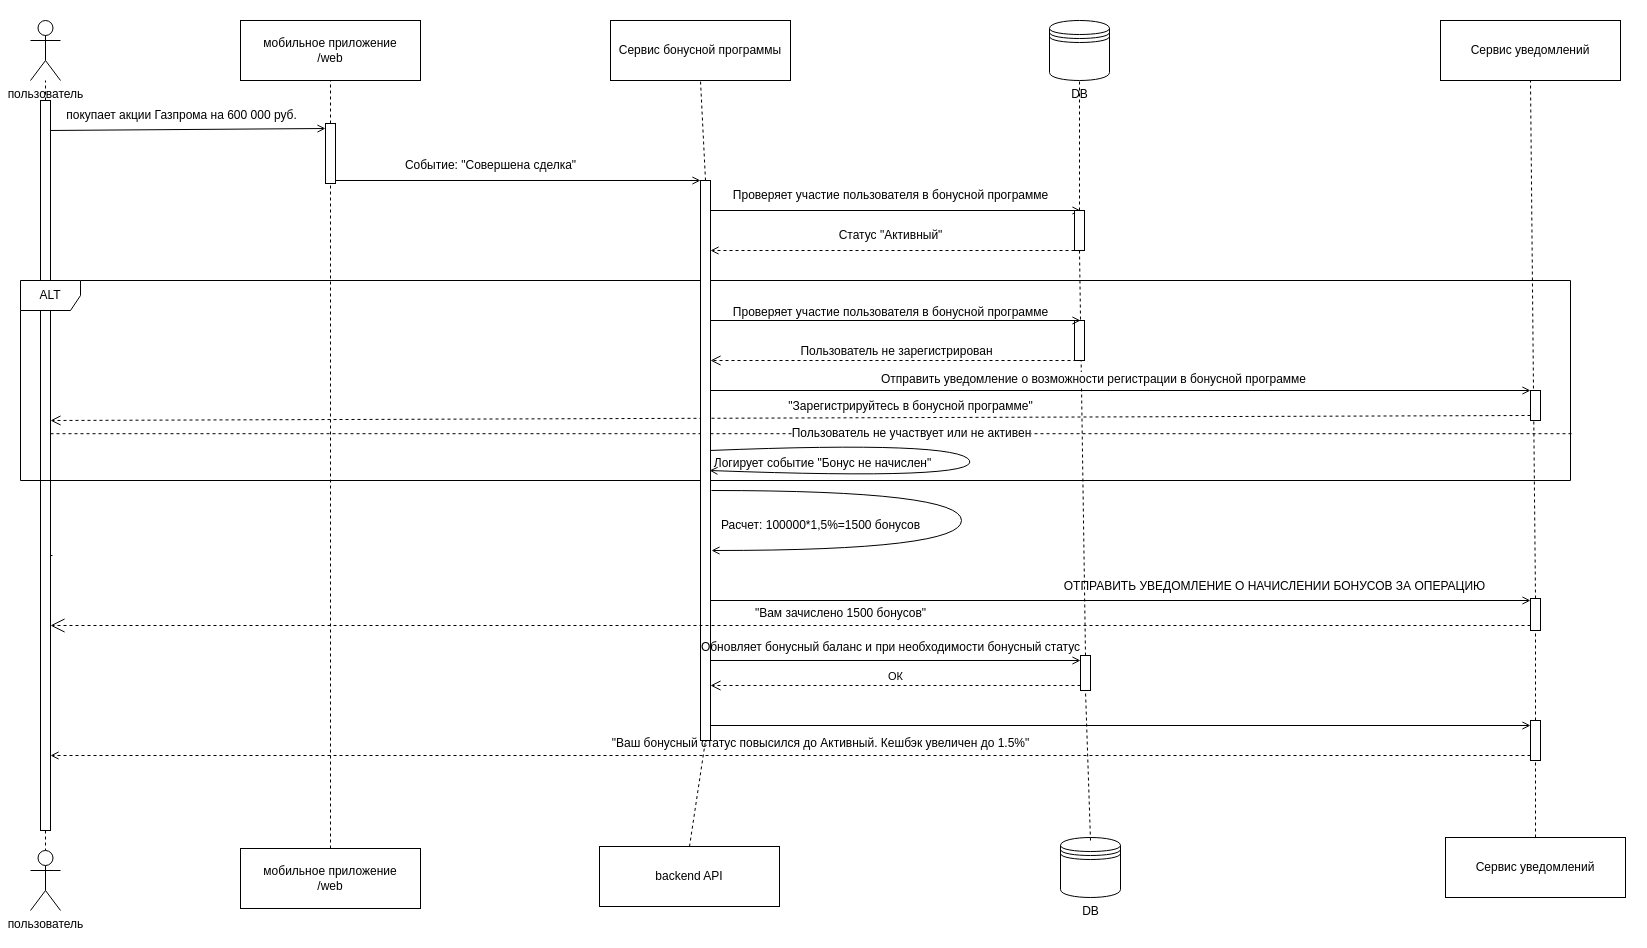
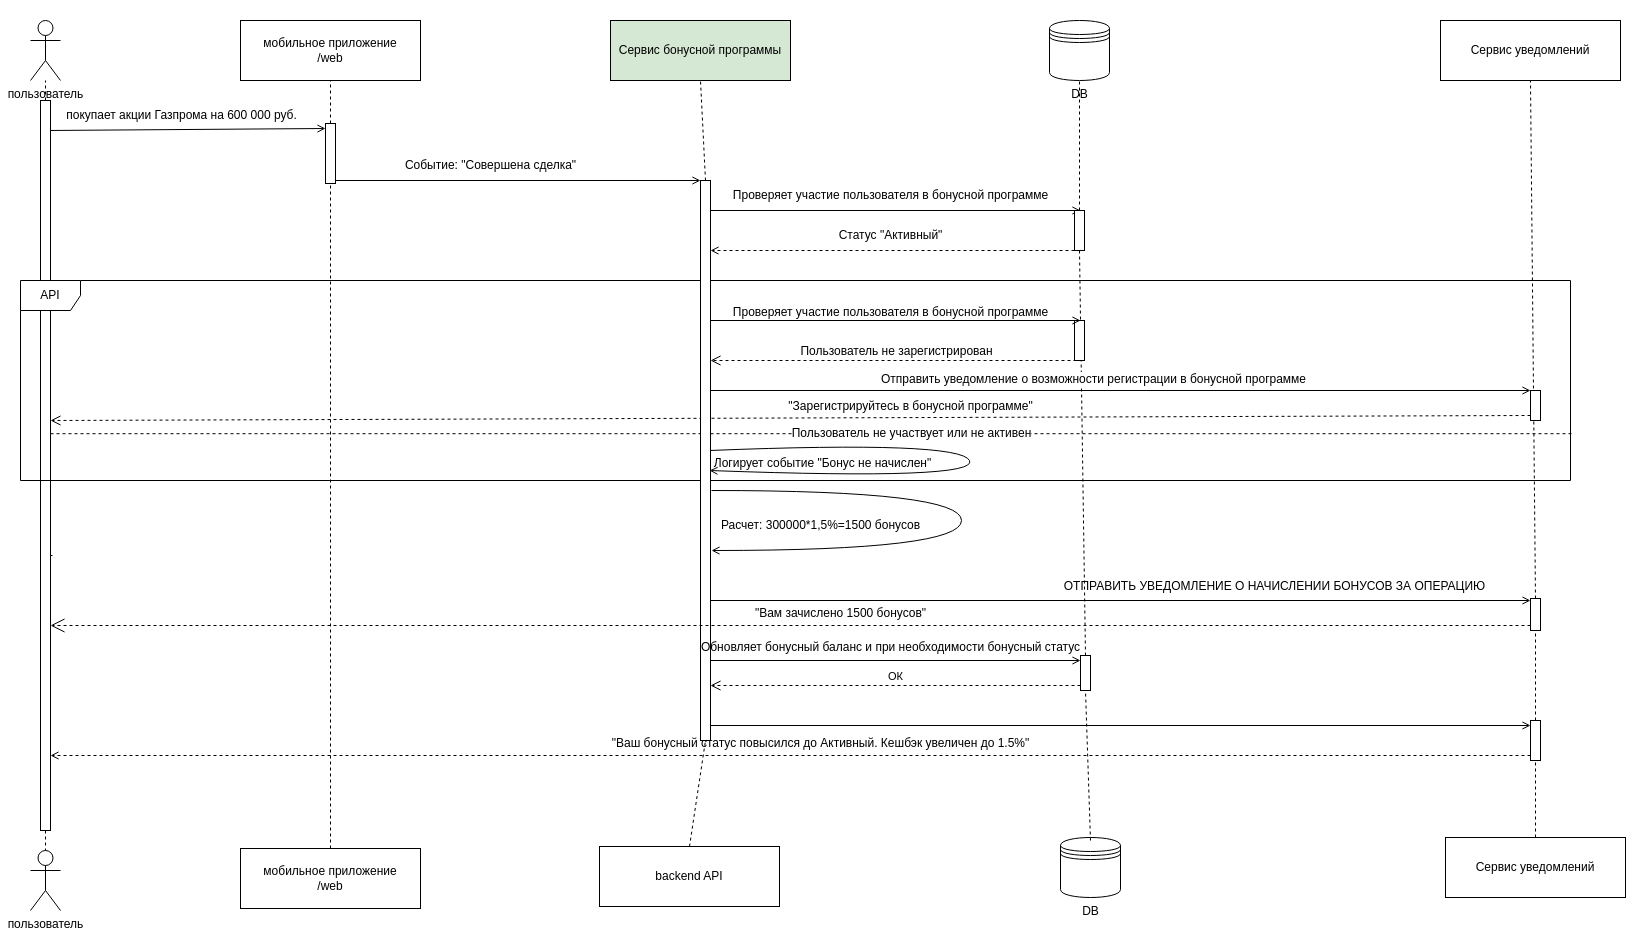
  <mxCell id="0" />
  <mxCell id="1" parent="0" />
  <mxCell id="2" value="пользователь&lt;div&gt;&lt;br&gt;&lt;/div&gt;" style="shape=umlActor;verticalLabelPosition=bottom;verticalAlign=top;html=1;outlineConnect=0;" parent="1" vertex="1"><mxGeometry x="30" y="20" width="30" height="60" as="geometry" /></mxCell>
  <mxCell id="3" value="пользователь&lt;div&gt;&lt;br&gt;&lt;/div&gt;" style="shape=umlActor;verticalLabelPosition=bottom;verticalAlign=top;html=1;outlineConnect=0;" parent="1" vertex="1"><mxGeometry x="30" y="850" width="30" height="60" as="geometry" /></mxCell>
  <mxCell id="4" value="мобильное приложение&lt;div&gt;/web&lt;/div&gt;" style="rounded=0;whiteSpace=wrap;html=1;" parent="1" vertex="1"><mxGeometry x="240" y="20" width="180" height="60" as="geometry" /></mxCell>
  <mxCell id="5" value="мобильное приложение&lt;div&gt;/web&lt;/div&gt;" style="rounded=0;whiteSpace=wrap;html=1;" parent="1" vertex="1"><mxGeometry x="240" y="848" width="180" height="60" as="geometry" /></mxCell>
- <mxCell id="6" value="Сервис бонусной программы" style="rounded=0;whiteSpace=wrap;html=1;" parent="1" vertex="1"><mxGeometry x="610" y="20" width="180" height="60" as="geometry" /></mxCell>
+ <mxCell id="6" value="Сервис бонусной программы" style="rounded=0;whiteSpace=wrap;html=1;fillColor=#d5e8d4;" parent="1" vertex="1"><mxGeometry x="610" y="20" width="180" height="60" as="geometry" /></mxCell>
  <mxCell id="7" value="backend API" style="rounded=0;whiteSpace=wrap;html=1;" parent="1" vertex="1"><mxGeometry x="599" y="846" width="180" height="60" as="geometry" /></mxCell>
  <mxCell id="8" value="" style="endArrow=none;html=1;rounded=0;exitX=0.5;exitY=0;exitDx=0;exitDy=0;exitPerimeter=0;dashed=1;" parent="1" source="25" target="2" edge="1"><mxGeometry width="50" height="50" relative="1" as="geometry"><mxPoint x="52" y="555" as="sourcePoint" /><mxPoint x="720" y="270" as="targetPoint" /></mxGeometry></mxCell>
  <mxCell id="9" value="" style="endArrow=none;html=1;rounded=0;entryX=0.5;entryY=1;entryDx=0;entryDy=0;exitX=0.5;exitY=0;exitDx=0;exitDy=0;dashed=1;" parent="1" source="56" target="4" edge="1"><mxGeometry width="50" height="50" relative="1" as="geometry"><mxPoint x="220" y="490" as="sourcePoint" /><mxPoint x="270" y="440" as="targetPoint" /></mxGeometry></mxCell>
  <mxCell id="10" value="" style="endArrow=open;html=1;rounded=0;endFill=0;entryX=0;entryY=0;entryDx=0;entryDy=5;entryPerimeter=0;" parent="1" edge="1" target="56"><mxGeometry width="50" height="50" relative="1" as="geometry"><mxPoint x="46" y="130" as="sourcePoint" /><mxPoint x="330" y="130" as="targetPoint" /></mxGeometry></mxCell>
  <mxCell id="11" value="покупает акции Газпрома на 600 000 руб." style="text;html=1;align=center;verticalAlign=middle;resizable=0;points=[];autosize=1;strokeColor=none;fillColor=none;" parent="1" vertex="1"><mxGeometry x="56" y="100" width="250" height="30" as="geometry" /></mxCell>
  <mxCell id="12" value="" style="endArrow=none;html=1;rounded=0;entryX=0.5;entryY=1;entryDx=0;entryDy=0;exitX=0.5;exitY=0;exitDx=0;exitDy=0;dashed=1;" parent="1" source="50" target="6" edge="1"><mxGeometry width="50" height="50" relative="1" as="geometry"><mxPoint x="200" y="380" as="sourcePoint" /><mxPoint x="250" y="330" as="targetPoint" /></mxGeometry></mxCell>
  <mxCell id="13" value="" style="endArrow=open;html=1;rounded=0;endFill=0;" parent="1" edge="1"><mxGeometry width="50" height="50" relative="1" as="geometry"><mxPoint x="330" y="180" as="sourcePoint" /><mxPoint x="700" y="180" as="targetPoint" /></mxGeometry></mxCell>
  <mxCell id="14" value="" style="endArrow=none;html=1;rounded=0;entryX=0.5;entryY=1;entryDx=0;entryDy=0;exitX=0.5;exitY=0;exitDx=0;exitDy=0;dashed=1;" parent="1" source="35" edge="1"><mxGeometry width="50" height="50" relative="1" as="geometry"><mxPoint x="1090" y="1021" as="sourcePoint" /><mxPoint x="1079" y="80" as="targetPoint" /></mxGeometry></mxCell>
- <mxCell id="15" value="Расчет: 100000*1,5%=1500 бонусов" style="text;html=1;align=center;verticalAlign=middle;resizable=0;points=[];autosize=1;strokeColor=none;fillColor=none;" parent="1" vertex="1"><mxGeometry x="710" y="510" width="220" height="30" as="geometry" /></mxCell>
+ <mxCell id="15" value="Расчет: 300000*1,5%=1500 бонусов" style="text;html=1;align=center;verticalAlign=middle;resizable=0;points=[];autosize=1;strokeColor=none;fillColor=none;" parent="1" vertex="1"><mxGeometry x="710" y="510" width="220" height="30" as="geometry" /></mxCell>
  <mxCell id="16" value="" style="curved=1;endArrow=open;html=1;rounded=0;endFill=0;" parent="1" edge="1"><mxGeometry width="50" height="50" relative="1" as="geometry"><mxPoint x="711" y="490" as="sourcePoint" /><mxPoint x="711" y="550" as="targetPoint" /><Array as="points"><mxPoint x="961" y="490" /><mxPoint x="961" y="550" /></Array></mxGeometry></mxCell>
  <mxCell id="17" value="Сервис уведомлений" style="rounded=0;whiteSpace=wrap;html=1;" parent="1" vertex="1"><mxGeometry x="1445" y="837" width="180" height="60" as="geometry" /></mxCell>
  <mxCell id="18" value="Сервис уведомлений" style="rounded=0;whiteSpace=wrap;html=1;" parent="1" vertex="1"><mxGeometry x="1440" y="20" width="180" height="60" as="geometry" /></mxCell>
  <mxCell id="19" value="" style="endArrow=none;html=1;rounded=0;entryX=0.5;entryY=1;entryDx=0;entryDy=0;exitX=0.5;exitY=0;exitDx=0;exitDy=0;dashed=1;" parent="1" source="52" target="18" edge="1"><mxGeometry width="50" height="50" relative="1" as="geometry"><mxPoint x="1860" y="500" as="sourcePoint" /><mxPoint x="1910" y="450" as="targetPoint" /></mxGeometry></mxCell>
  <mxCell id="20" value="ОТПРАВИТЬ УВЕДОМЛЕНИЕ О НАЧИСЛЕНИИ БОНУСОВ ЗА ОПЕРАЦИЮ" style="text;html=1;align=center;verticalAlign=middle;resizable=0;points=[];autosize=1;strokeColor=none;fillColor=none;" parent="1" vertex="1"><mxGeometry x="1049" y="571" width="450" height="30" as="geometry" /></mxCell>
  <mxCell id="21" value="" style="endArrow=open;html=1;rounded=0;endFill=0;entryX=0;entryY=0;entryDx=0;entryDy=5;entryPerimeter=0;" parent="1" edge="1" target="63" source="50"><mxGeometry width="50" height="50" relative="1" as="geometry"><mxPoint x="710" y="920" as="sourcePoint" /><mxPoint x="1540" y="725" as="targetPoint" /></mxGeometry></mxCell>
  <mxCell id="22" value="" style="endArrow=open;html=1;rounded=0;endFill=0;exitX=0;exitY=1;exitDx=0;exitDy=-5;exitPerimeter=0;dashed=1;" parent="1" edge="1" target="25" source="63"><mxGeometry width="50" height="50" relative="1" as="geometry"><mxPoint x="1540" y="760" as="sourcePoint" /><mxPoint x="60" y="760" as="targetPoint" /></mxGeometry></mxCell>
  <mxCell id="23" value="" style="endArrow=none;html=1;rounded=0;dashed=1;" edge="1" parent="1" source="25" target="3"><mxGeometry width="50" height="50" relative="1" as="geometry"><mxPoint x="45" y="1021" as="sourcePoint" /><mxPoint x="50" y="890" as="targetPoint" /></mxGeometry></mxCell>
  <mxCell id="24" value="" style="endArrow=none;html=1;rounded=0;exitX=0.5;exitY=0;exitDx=0;exitDy=0;exitPerimeter=0;dashed=1;" edge="1" parent="1" target="25"><mxGeometry width="50" height="50" relative="1" as="geometry"><mxPoint x="52" y="555" as="sourcePoint" /><mxPoint x="45" y="80" as="targetPoint" /></mxGeometry></mxCell>
  <mxCell id="25" value="" style="html=1;points=[[0,0,0,0,5],[0,1,0,0,-5],[1,0,0,0,5],[1,1,0,0,-5]];perimeter=orthogonalPerimeter;outlineConnect=0;targetShapes=umlLifeline;portConstraint=eastwest;newEdgeStyle={&quot;curved&quot;:0,&quot;rounded&quot;:0};" vertex="1" parent="1"><mxGeometry x="40" y="100" width="10" height="730" as="geometry" /></mxCell>
  <mxCell id="26" value="DB" style="shape=datastore;html=1;labelPosition=center;verticalLabelPosition=bottom;align=center;verticalAlign=top;" vertex="1" parent="1"><mxGeometry x="1049" y="20" width="60" height="60" as="geometry" /></mxCell>
  <mxCell id="27" value="DB" style="shape=datastore;html=1;labelPosition=center;verticalLabelPosition=bottom;align=center;verticalAlign=top;" vertex="1" parent="1"><mxGeometry x="1060" y="837" width="60" height="60" as="geometry" /></mxCell>
  <mxCell id="28" value="" style="endArrow=open;html=1;rounded=0;endFill=0;" edge="1" parent="1" target="52"><mxGeometry width="50" height="50" relative="1" as="geometry"><mxPoint x="710" y="600" as="sourcePoint" /><mxPoint x="1540" y="600" as="targetPoint" /></mxGeometry></mxCell>
  <mxCell id="29" value="Событие: &quot;Совершена сделка&quot;" style="text;html=1;align=center;verticalAlign=middle;resizable=0;points=[];autosize=1;strokeColor=none;fillColor=none;" vertex="1" parent="1"><mxGeometry x="395" y="150" width="190" height="30" as="geometry" /></mxCell>
  <mxCell id="30" value="" style="endArrow=open;html=1;rounded=0;endFill=0;" edge="1" parent="1"><mxGeometry width="50" height="50" relative="1" as="geometry"><mxPoint x="700" y="210" as="sourcePoint" /><mxPoint x="1080" y="210" as="targetPoint" /></mxGeometry></mxCell>
  <mxCell id="31" value="Проверяет участие пользователя в бонусной программе" style="text;html=1;align=center;verticalAlign=middle;resizable=0;points=[];autosize=1;strokeColor=none;fillColor=none;" vertex="1" parent="1"><mxGeometry x="720" y="180" width="340" height="30" as="geometry" /></mxCell>
  <mxCell id="32" value="" style="endArrow=open;html=1;rounded=0;endFill=0;dashed=1;" edge="1" parent="1" target="50"><mxGeometry width="50" height="50" relative="1" as="geometry"><mxPoint x="1080" y="250" as="sourcePoint" /><mxPoint x="700" y="250" as="targetPoint" /></mxGeometry></mxCell>
  <mxCell id="33" value="Статус &quot;Активный&quot;" style="text;html=1;align=center;verticalAlign=middle;resizable=0;points=[];autosize=1;strokeColor=none;fillColor=none;" vertex="1" parent="1"><mxGeometry x="825" y="220" width="130" height="30" as="geometry" /></mxCell>
  <mxCell id="34" value="" style="endArrow=none;html=1;rounded=0;entryX=0.5;entryY=1;entryDx=0;entryDy=0;exitX=0.5;exitY=0;exitDx=0;exitDy=0;dashed=1;" edge="1" parent="1" source="60" target="35"><mxGeometry width="50" height="50" relative="1" as="geometry"><mxPoint x="1090" y="1021" as="sourcePoint" /><mxPoint x="1079" y="80" as="targetPoint" /></mxGeometry></mxCell>
  <mxCell id="35" value="" style="html=1;points=[[0,0,0,0,5],[0,1,0,0,-5],[1,0,0,0,5],[1,1,0,0,-5]];perimeter=orthogonalPerimeter;outlineConnect=0;targetShapes=umlLifeline;portConstraint=eastwest;newEdgeStyle={&quot;curved&quot;:0,&quot;rounded&quot;:0};" vertex="1" parent="1"><mxGeometry x="1074" y="210" width="10" height="40" as="geometry" /></mxCell>
- <mxCell id="36" value="ALT" style="shape=umlFrame;whiteSpace=wrap;html=1;pointerEvents=0;" vertex="1" parent="1"><mxGeometry x="20" y="280" width="1550" height="200" as="geometry" /></mxCell>
+ <mxCell id="36" value="API" style="shape=umlFrame;whiteSpace=wrap;html=1;pointerEvents=0;" vertex="1" parent="1"><mxGeometry x="20" y="280" width="1550" height="200" as="geometry" /></mxCell>
  <mxCell id="37" value="Проверяет участие пользователя в бонусной программе" style="text;html=1;align=center;verticalAlign=middle;resizable=0;points=[];autosize=1;strokeColor=none;fillColor=none;" vertex="1" parent="1"><mxGeometry x="720" y="297" width="340" height="30" as="geometry" /></mxCell>
  <mxCell id="38" value="&lt;font style=&quot;font-size: 12px;&quot;&gt;Пользователь не зарегистрирован&lt;/font&gt;" style="html=1;verticalAlign=bottom;endArrow=open;dashed=1;endSize=8;curved=0;rounded=0;exitX=1;exitY=1;exitDx=0;exitDy=-5;exitPerimeter=0;" edge="1" parent="1" target="50"><mxGeometry relative="1" as="geometry"><mxPoint x="1082" y="360" as="sourcePoint" /><mxPoint x="698" y="360" as="targetPoint" /></mxGeometry></mxCell>
  <mxCell id="39" value="" style="html=1;points=[[0,0,0,0,5],[0,1,0,0,-5],[1,0,0,0,5],[1,1,0,0,-5]];perimeter=orthogonalPerimeter;outlineConnect=0;targetShapes=umlLifeline;portConstraint=eastwest;newEdgeStyle={&quot;curved&quot;:0,&quot;rounded&quot;:0};" vertex="1" parent="1"><mxGeometry x="1074" y="320" width="10" height="40" as="geometry" /></mxCell>
  <mxCell id="40" value="" style="endArrow=open;html=1;rounded=0;endFill=0;" edge="1" parent="1"><mxGeometry width="50" height="50" relative="1" as="geometry"><mxPoint x="700" y="320" as="sourcePoint" /><mxPoint x="1080" y="320" as="targetPoint" /></mxGeometry></mxCell>
  <mxCell id="41" value="" style="endArrow=open;html=1;rounded=0;endFill=0;" edge="1" parent="1"><mxGeometry width="50" height="50" relative="1" as="geometry"><mxPoint x="704" y="390" as="sourcePoint" /><mxPoint x="1530" y="390" as="targetPoint" /></mxGeometry></mxCell>
  <mxCell id="42" value="&lt;font style=&quot;font-size: 12px;&quot;&gt;Отправить уведомление о возможности регистрации в бонусной программе&lt;/font&gt;" style="edgeLabel;html=1;align=center;verticalAlign=middle;resizable=0;points=[];" vertex="1" connectable="0" parent="41"><mxGeometry x="-0.06" y="12" relative="1" as="geometry"><mxPoint as="offset" /></mxGeometry></mxCell>
  <mxCell id="43" value="" style="html=1;points=[[0,0,0,0,5],[0,1,0,0,-5],[1,0,0,0,5],[1,1,0,0,-5]];perimeter=orthogonalPerimeter;outlineConnect=0;targetShapes=umlLifeline;portConstraint=eastwest;newEdgeStyle={&quot;curved&quot;:0,&quot;rounded&quot;:0};" vertex="1" parent="1"><mxGeometry x="1530" y="390" width="10" height="30" as="geometry" /></mxCell>
  <mxCell id="44" value="&lt;font style=&quot;font-size: 12px;&quot;&gt;&quot;Зарегистрируйтесь в бонусной программе&quot;&lt;/font&gt;" style="html=1;verticalAlign=bottom;endArrow=open;dashed=1;endSize=8;curved=0;rounded=0;exitX=0;exitY=1;exitDx=0;exitDy=-5;exitPerimeter=0;" edge="1" parent="1" source="43"><mxGeometry x="-0.162" y="-2" relative="1" as="geometry"><mxPoint x="1530" y="421" as="sourcePoint" /><mxPoint x="50" y="420" as="targetPoint" /><mxPoint as="offset" /></mxGeometry></mxCell>
  <mxCell id="45" value="" style="endArrow=none;html=1;rounded=0;entryX=1.002;entryY=0.766;entryDx=0;entryDy=0;entryPerimeter=0;dashed=1;" edge="1" parent="1" source="25" target="36"><mxGeometry width="50" height="50" relative="1" as="geometry"><mxPoint x="970" y="460" as="sourcePoint" /><mxPoint x="1020" y="410" as="targetPoint" /></mxGeometry></mxCell>
  <mxCell id="46" value="&lt;font style=&quot;font-size: 12px;&quot;&gt;Пользователь не участвует или не активен&lt;/font&gt;" style="edgeLabel;html=1;align=center;verticalAlign=middle;resizable=0;points=[];" vertex="1" connectable="0" parent="45"><mxGeometry x="-0.089" y="1" relative="1" as="geometry"><mxPoint x="166" as="offset" /></mxGeometry></mxCell>
  <mxCell id="47" value="" style="curved=1;endArrow=open;html=1;rounded=0;endFill=0;" edge="1" parent="1"><mxGeometry width="50" height="50" relative="1" as="geometry"><mxPoint x="709" y="450" as="sourcePoint" /><mxPoint x="709" y="470" as="targetPoint" /><Array as="points"><mxPoint x="959" y="440" /><mxPoint x="979" y="480" /></Array></mxGeometry></mxCell>
  <mxCell id="48" value="Логирует событие &quot;Бонус не начислен&quot;" style="text;html=1;align=center;verticalAlign=middle;resizable=0;points=[];autosize=1;strokeColor=none;fillColor=none;" vertex="1" parent="1"><mxGeometry x="702" y="448" width="240" height="30" as="geometry" /></mxCell>
  <mxCell id="49" value="" style="endArrow=none;html=1;rounded=0;entryX=0.5;entryY=1;entryDx=0;entryDy=0;exitX=0.5;exitY=0;exitDx=0;exitDy=0;dashed=1;" edge="1" parent="1" source="7" target="50"><mxGeometry width="50" height="50" relative="1" as="geometry"><mxPoint x="710" y="1021" as="sourcePoint" /><mxPoint x="700" y="80" as="targetPoint" /></mxGeometry></mxCell>
  <mxCell id="50" value="" style="html=1;points=[[0,0,0,0,5],[0,1,0,0,-5],[1,0,0,0,5],[1,1,0,0,-5]];perimeter=orthogonalPerimeter;outlineConnect=0;targetShapes=umlLifeline;portConstraint=eastwest;newEdgeStyle={&quot;curved&quot;:0,&quot;rounded&quot;:0};" vertex="1" parent="1"><mxGeometry x="700" y="180" width="10" height="560" as="geometry" /></mxCell>
  <mxCell id="51" value="" style="endArrow=none;html=1;rounded=0;entryX=0.5;entryY=1;entryDx=0;entryDy=0;exitX=0.5;exitY=0;exitDx=0;exitDy=0;dashed=1;" edge="1" parent="1" source="63" target="52"><mxGeometry width="50" height="50" relative="1" as="geometry"><mxPoint x="1540" y="1021" as="sourcePoint" /><mxPoint x="1530" y="80" as="targetPoint" /></mxGeometry></mxCell>
  <mxCell id="52" value="" style="html=1;points=[[0,0,0,0,5],[0,1,0,0,-5],[1,0,0,0,5],[1,1,0,0,-5]];perimeter=orthogonalPerimeter;outlineConnect=0;targetShapes=umlLifeline;portConstraint=eastwest;newEdgeStyle={&quot;curved&quot;:0,&quot;rounded&quot;:0};" vertex="1" parent="1"><mxGeometry x="1530" y="598" width="10" height="32" as="geometry" /></mxCell>
  <mxCell id="53" value="" style="endArrow=open;endFill=1;endSize=12;html=1;rounded=0;exitX=0;exitY=1;exitDx=0;exitDy=-5;exitPerimeter=0;dashed=1;" edge="1" parent="1" source="52" target="25"><mxGeometry width="160" relative="1" as="geometry"><mxPoint x="1160" y="490" as="sourcePoint" /><mxPoint x="450" y="625" as="targetPoint" /></mxGeometry></mxCell>
  <mxCell id="54" value="&quot;Вам зачислено 1500 бонусов&quot;" style="text;html=1;align=center;verticalAlign=middle;resizable=0;points=[];autosize=1;strokeColor=none;fillColor=none;" vertex="1" parent="1"><mxGeometry x="745" y="598" width="190" height="30" as="geometry" /></mxCell>
  <mxCell id="55" value="" style="endArrow=none;html=1;rounded=0;entryX=0.5;entryY=1;entryDx=0;entryDy=0;exitX=0.5;exitY=0;exitDx=0;exitDy=0;dashed=1;" edge="1" parent="1" source="5" target="56"><mxGeometry width="50" height="50" relative="1" as="geometry"><mxPoint x="330" y="1021" as="sourcePoint" /><mxPoint x="330" y="80" as="targetPoint" /></mxGeometry></mxCell>
  <mxCell id="56" value="" style="html=1;points=[[0,0,0,0,5],[0,1,0,0,-5],[1,0,0,0,5],[1,1,0,0,-5]];perimeter=orthogonalPerimeter;outlineConnect=0;targetShapes=umlLifeline;portConstraint=eastwest;newEdgeStyle={&quot;curved&quot;:0,&quot;rounded&quot;:0};" vertex="1" parent="1"><mxGeometry x="325" y="123" width="10" height="60" as="geometry" /></mxCell>
  <mxCell id="57" value="" style="endArrow=open;html=1;rounded=0;entryX=0;entryY=0;entryDx=0;entryDy=5;entryPerimeter=0;endFill=0;" edge="1" parent="1" target="60"><mxGeometry width="50" height="50" relative="1" as="geometry"><mxPoint x="710" y="660" as="sourcePoint" /><mxPoint x="1090" y="660" as="targetPoint" /></mxGeometry></mxCell>
  <mxCell id="58" value="Обновляет бонусный баланс и при необходимости бонусный статус" style="text;html=1;align=center;verticalAlign=middle;resizable=0;points=[];autosize=1;strokeColor=none;fillColor=none;" vertex="1" parent="1"><mxGeometry x="690" y="632" width="400" height="30" as="geometry" /></mxCell>
  <mxCell id="59" value="" style="endArrow=none;html=1;rounded=0;entryX=0.5;entryY=1;entryDx=0;entryDy=0;dashed=1;" edge="1" parent="1" target="60"><mxGeometry width="50" height="50" relative="1" as="geometry"><mxPoint x="1090" y="840" as="sourcePoint" /><mxPoint x="1079" y="250" as="targetPoint" /></mxGeometry></mxCell>
  <mxCell id="60" value="" style="html=1;points=[[0,0,0,0,5],[0,1,0,0,-5],[1,0,0,0,5],[1,1,0,0,-5]];perimeter=orthogonalPerimeter;outlineConnect=0;targetShapes=umlLifeline;portConstraint=eastwest;newEdgeStyle={&quot;curved&quot;:0,&quot;rounded&quot;:0};" vertex="1" parent="1"><mxGeometry x="1080" y="655" width="10" height="35" as="geometry" /></mxCell>
  <mxCell id="61" value="ОК" style="html=1;verticalAlign=bottom;endArrow=open;dashed=1;endSize=8;curved=0;rounded=0;exitX=0;exitY=1;exitDx=0;exitDy=-5;exitPerimeter=0;" edge="1" parent="1" source="60" target="50"><mxGeometry relative="1" as="geometry"><mxPoint x="1000" y="690" as="sourcePoint" /><mxPoint x="920" y="690" as="targetPoint" /></mxGeometry></mxCell>
  <mxCell id="62" value="" style="endArrow=none;html=1;rounded=0;entryX=0.5;entryY=1;entryDx=0;entryDy=0;exitX=0.5;exitY=0;exitDx=0;exitDy=0;dashed=1;" edge="1" parent="1" source="17" target="63"><mxGeometry width="50" height="50" relative="1" as="geometry"><mxPoint x="1540" y="1021" as="sourcePoint" /><mxPoint x="1535" y="630" as="targetPoint" /></mxGeometry></mxCell>
  <mxCell id="63" value="" style="html=1;points=[[0,0,0,0,5],[0,1,0,0,-5],[1,0,0,0,5],[1,1,0,0,-5]];perimeter=orthogonalPerimeter;outlineConnect=0;targetShapes=umlLifeline;portConstraint=eastwest;newEdgeStyle={&quot;curved&quot;:0,&quot;rounded&quot;:0};" vertex="1" parent="1"><mxGeometry x="1530" y="720" width="10" height="40" as="geometry" /></mxCell>
  <mxCell id="64" value="&quot;Ваш бонусный статус повысился до Активный. Кешбэк увеличен до 1.5%&quot;" style="text;html=1;align=center;verticalAlign=middle;resizable=0;points=[];autosize=1;strokeColor=none;fillColor=none;" vertex="1" parent="1"><mxGeometry x="600" y="728" width="440" height="30" as="geometry" /></mxCell>
